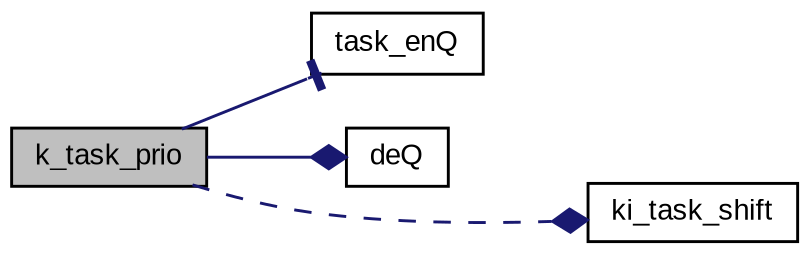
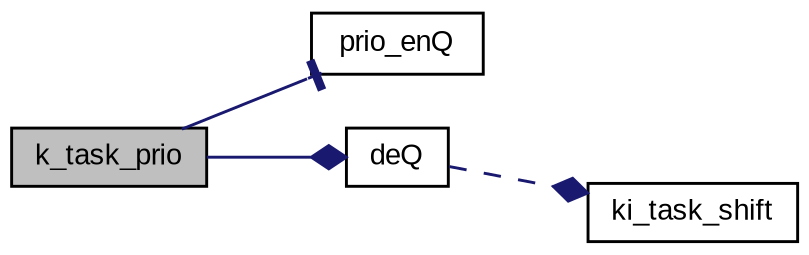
  digraph {
    fontname="Liberation Sans"
    rankdir=LR
    node [color=black fillcolor=white fontname="Liberation Sans" fontsize=10 shape=record style=filled]
    edge [arrowhead=diamond color=midnightblue fontname="Liberation Sans" fontsize=10 labelfontname=Helvetica labelfontsize=10 style=solid]
    n1 [fillcolor=grey75 fontcolor=black height=0.2 label=k_task_prio width=0.4]
-   n2 [height=0.2 label=task_enQ width=0.4]
+   n2 [height=0.2 label=prio_enQ width=0.4]
    n3 [height=0.2 label=deQ width=0.4]
    n4 [height=0.2 label=ki_task_shift width=0.4]
    n1 -> n2 [arrowhead=tee]
    n1 -> n3
-   n1 -> n4 [style=dashed]
+   n3 -> n4 [style=dashed]
  }
